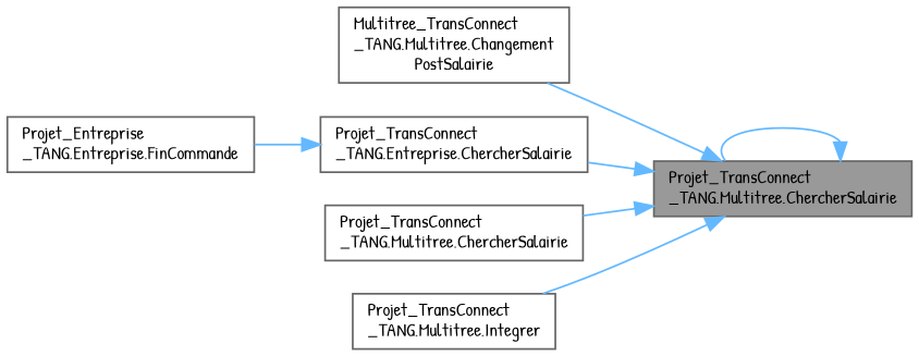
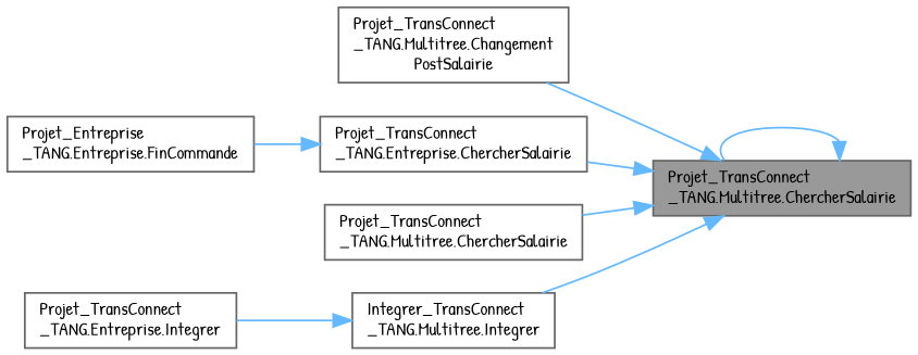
  digraph {
    fontname="Patrick Hand"
    rankdir=RL
    node [color=grey40 fillcolor=white fontname="Patrick Hand" fontsize=10 shape=box style=filled]
    edge [color=steelblue1 dir=back fontname="Patrick Hand" fontsize=10 labelfontname=Helvetica labelfontsize=10 style=solid]
    n1 [color=gray40 fillcolor=grey60 fontcolor=black height=0.2 label="Projet_TransConnect\l_TANG.Multitree.ChercherSalairie" width=0.4]
-   n2 [height=0.2 label="Multitree_TransConnect\l_TANG.Multitree.Changement\lPostSalairie" width=0.4]
+   n2 [height=0.2 label="Projet_TransConnect\l_TANG.Multitree.Changement\lPostSalairie" width=0.4]
    n3 [height=0.2 label="Projet_TransConnect\l_TANG.Entreprise.ChercherSalairie" width=0.4]
    n4 [height=0.2 label="Projet_TransConnect\l_TANG.Multitree.ChercherSalairie" width=0.4]
-   n5 [height=0.2 label="Projet_TransConnect\l_TANG.Multitree.Integrer" width=0.4]
+   n5 [height=0.2 label="Integrer_TransConnect\l_TANG.Multitree.Integrer" width=0.4]
    n6 [height=0.2 label="Projet_Entreprise\l_TANG.Entreprise.FinCommande" width=0.4]
+   n7 [height=0.2 label="Projet_TransConnect\l_TANG.Entreprise.Integrer" width=0.4]
    n1 -> n1
    n1 -> n2
    n1 -> n3
    n1 -> n4
    n1 -> n5
    n3 -> n6
+   n5 -> n7
  }
